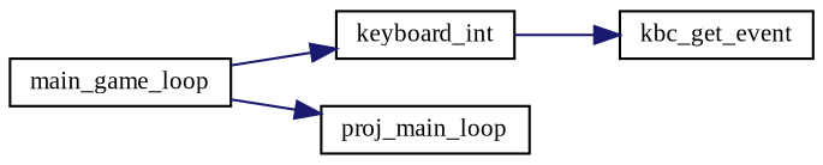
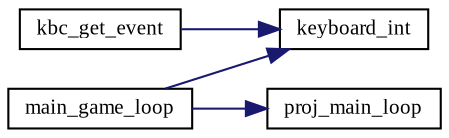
  digraph {
    fontname="Liberation Serif"
    rankdir=RL
    node [color=black fillcolor=white fontname="Liberation Serif" fontsize=10 shape=record style=filled]
    edge [color=midnightblue dir=back fontname="Liberation Serif" fontsize=10 labelfontname=Helvetica labelfontsize=10 style=solid]
    n1 [height=0.2 label=kbc_get_event width=0.4]
    n2 [height=0.2 label=keyboard_int width=0.4]
    n3 [height=0.2 label=main_game_loop width=0.4]
    n4 [height=0.2 label=proj_main_loop width=0.4]
-   n1 -> n2
+   n2 -> n1
    n2 -> n3
    n4 -> n3
  }
